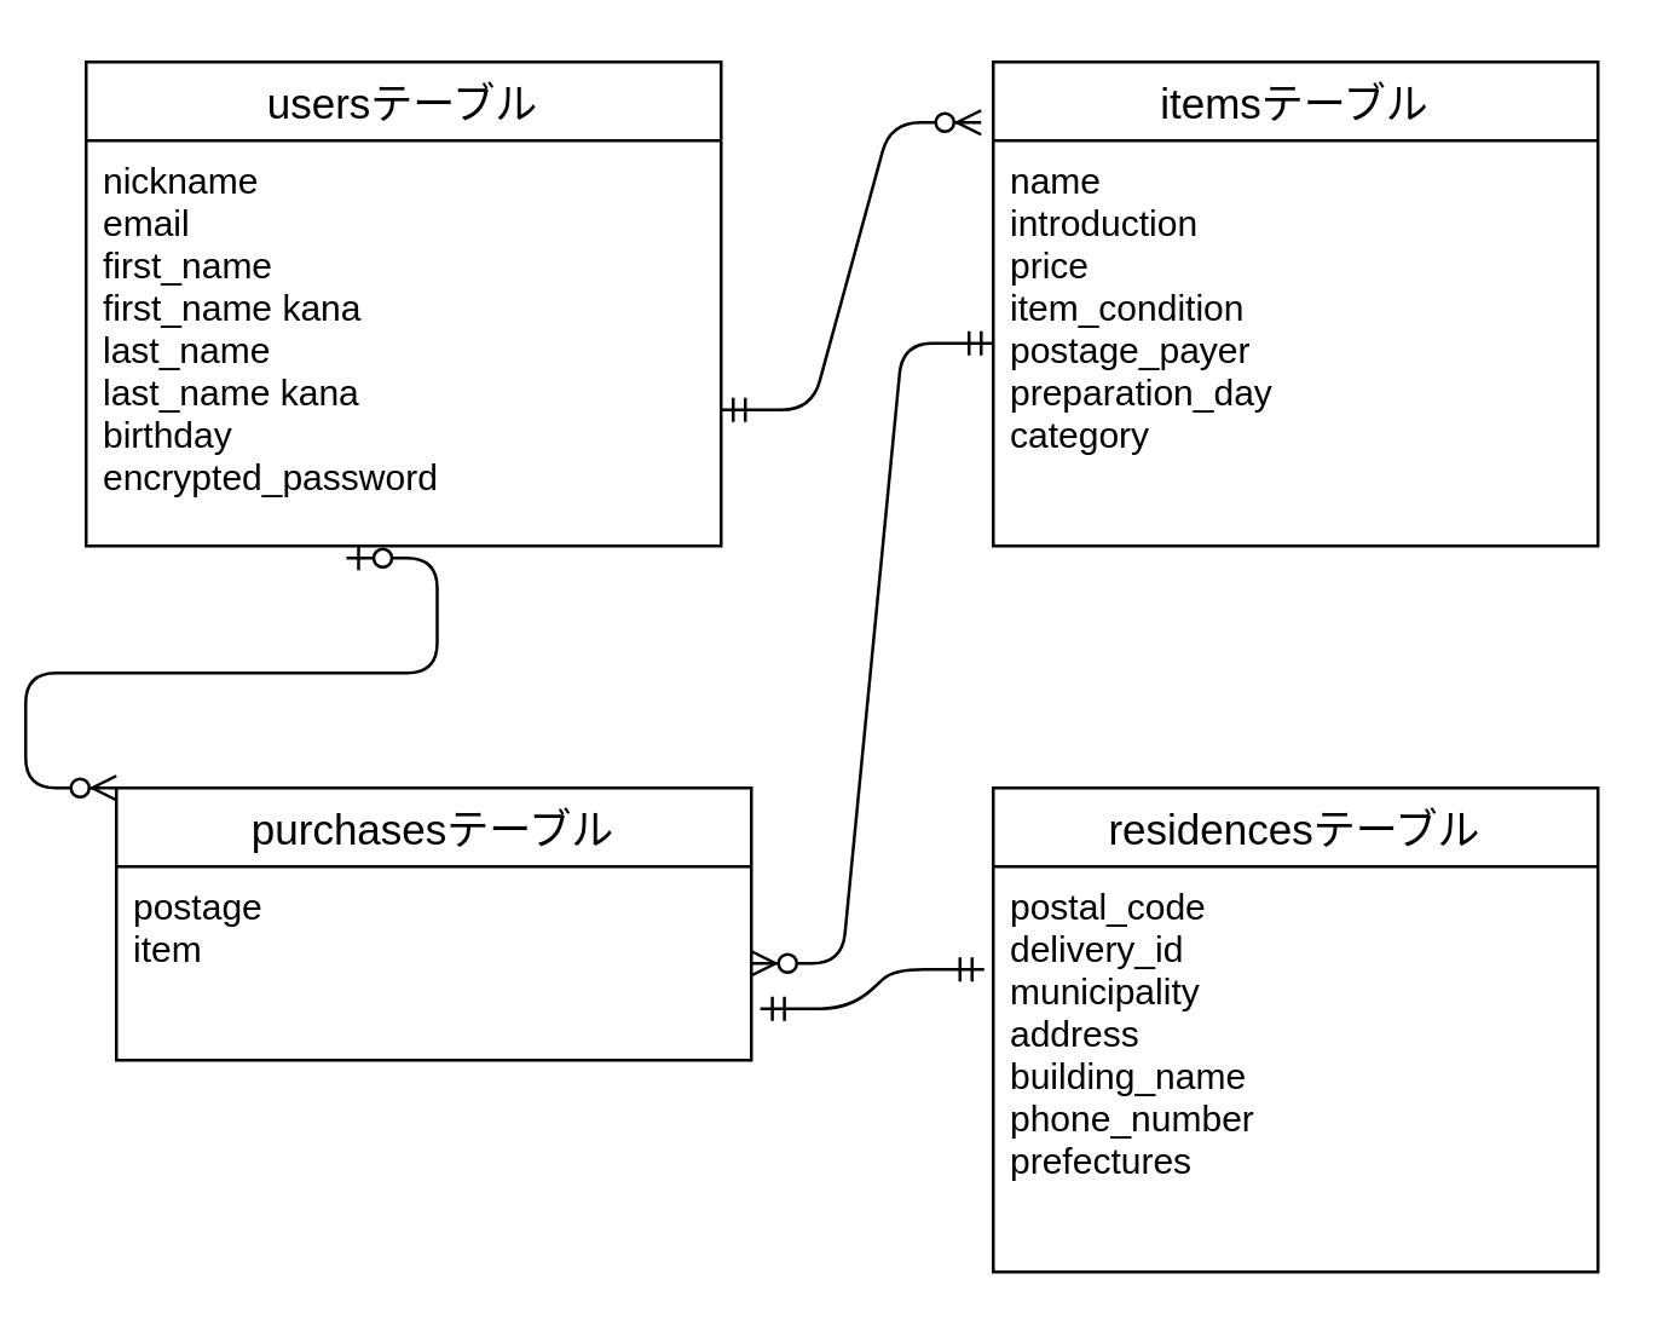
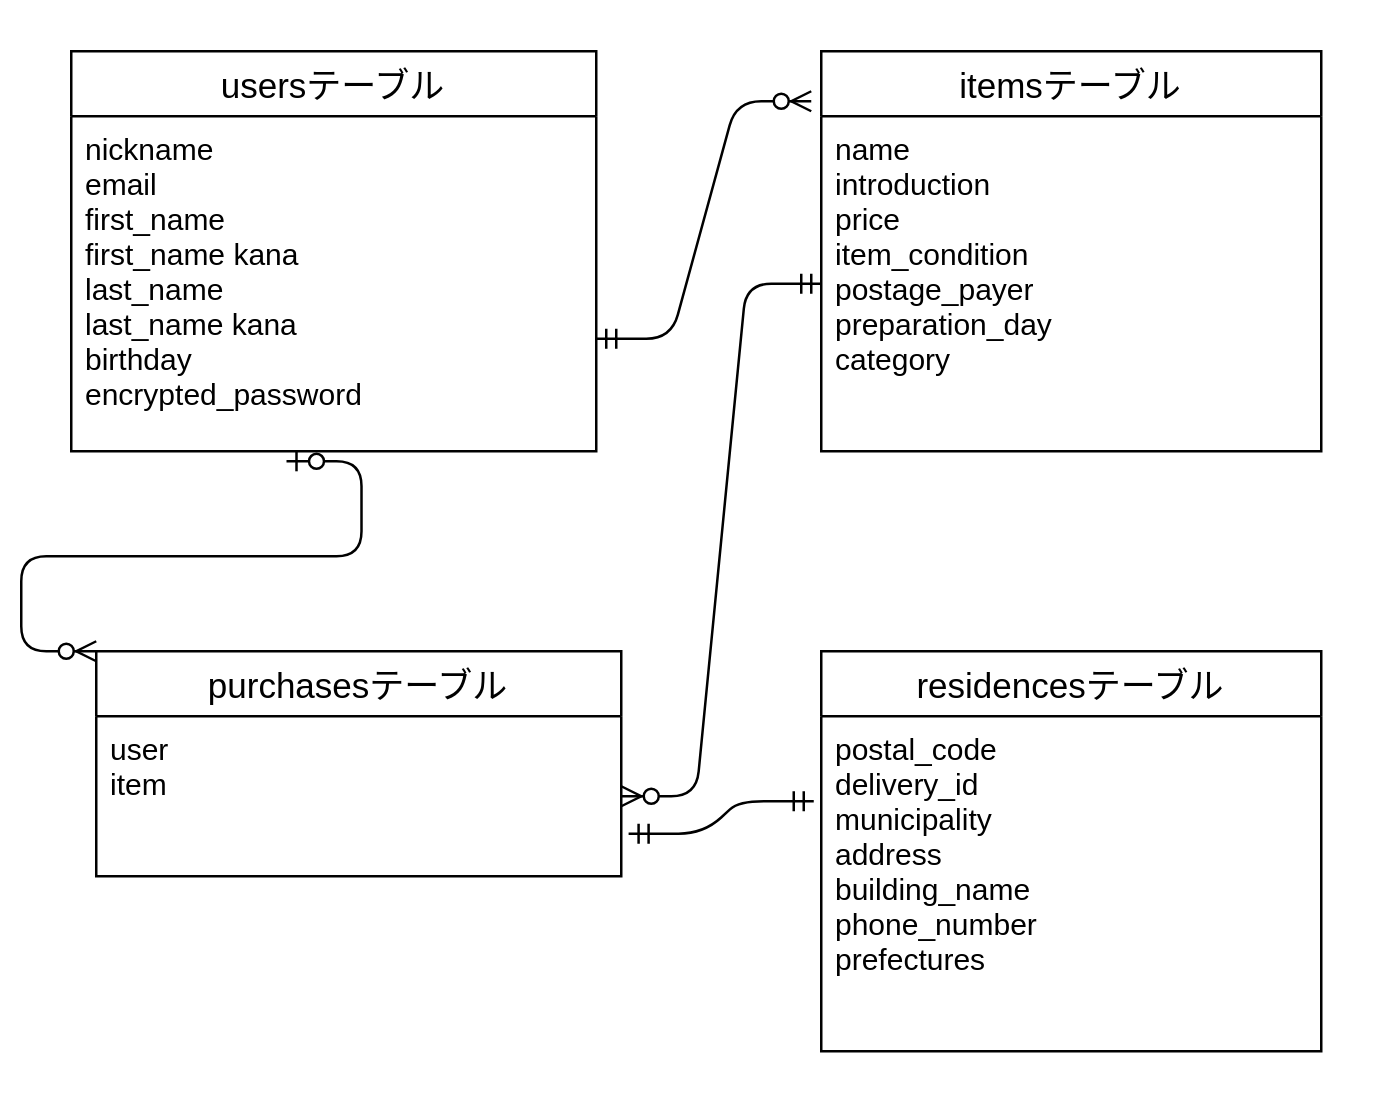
  <mxCell id="0" />
  <mxCell id="1" parent="0" />
  <mxCell id="2" value="usersテーブル" style="swimlane;fontStyle=0;childLayout=stackLayout;horizontal=1;startSize=26;horizontalStack=0;resizeParent=1;resizeParentMax=0;resizeLast=0;collapsible=1;marginBottom=0;align=center;fontSize=14;" vertex="1" parent="1"><mxGeometry x="20" y="20" width="210" height="160" as="geometry" /></mxCell>
  <mxCell id="3" value="nickname&#10;email &#10;first_name&#10;first_name kana&#10;last_name&#10;last_name kana&#10;birthday&#10;encrypted_password&#10;&#10;&#10;" style="text;strokeColor=none;fillColor=none;spacingLeft=4;spacingRight=4;overflow=hidden;rotatable=0;points=[[0,0.5],[1,0.5]];portConstraint=eastwest;fontSize=12;" vertex="1" parent="2"><mxGeometry y="26" width="210" height="134" as="geometry" /></mxCell>
  <mxCell id="4" value="purchasesテーブル" style="swimlane;fontStyle=0;childLayout=stackLayout;horizontal=1;startSize=26;horizontalStack=0;resizeParent=1;resizeParentMax=0;resizeLast=0;collapsible=1;marginBottom=0;align=center;fontSize=14;" vertex="1" parent="1"><mxGeometry x="30" y="260" width="210" height="90" as="geometry" /></mxCell>
- <mxCell id="5" value="postage&#10;item&#10;" style="text;strokeColor=none;fillColor=none;spacingLeft=4;spacingRight=4;overflow=hidden;rotatable=0;points=[[0,0.5],[1,0.5]];portConstraint=eastwest;fontSize=12;" vertex="1" parent="4"><mxGeometry y="26" width="210" height="64" as="geometry" /></mxCell>
+ <mxCell id="5" value="user&#10;item&#10;" style="text;strokeColor=none;fillColor=none;spacingLeft=4;spacingRight=4;overflow=hidden;rotatable=0;points=[[0,0.5],[1,0.5]];portConstraint=eastwest;fontSize=12;" vertex="1" parent="4"><mxGeometry y="26" width="210" height="64" as="geometry" /></mxCell>
  <mxCell id="6" value="itemsテーブル" style="swimlane;fontStyle=0;childLayout=stackLayout;horizontal=1;startSize=26;horizontalStack=0;resizeParent=1;resizeParentMax=0;resizeLast=0;collapsible=1;marginBottom=0;align=center;fontSize=14;" vertex="1" parent="1"><mxGeometry x="320" y="20" width="200" height="160" as="geometry" /></mxCell>
  <mxCell id="7" value="name&#10;introduction&#10;price&#10;item_condition&#10;postage_payer&#10;preparation_day&#10;category&#10;" style="text;strokeColor=none;fillColor=none;spacingLeft=4;spacingRight=4;overflow=hidden;rotatable=0;points=[[0,0.5],[1,0.5]];portConstraint=eastwest;fontSize=12;" vertex="1" parent="6"><mxGeometry y="26" width="200" height="134" as="geometry" /></mxCell>
  <mxCell id="8" value="residencesテーブル" style="swimlane;fontStyle=0;childLayout=stackLayout;horizontal=1;startSize=26;horizontalStack=0;resizeParent=1;resizeParentMax=0;resizeLast=0;collapsible=1;marginBottom=0;align=center;fontSize=14;" vertex="1" parent="1"><mxGeometry x="320" y="260" width="200" height="160" as="geometry" /></mxCell>
  <mxCell id="9" value="postal_code&#10;delivery_id &#10;municipality &#10;address &#10;building_name &#10;phone_number &#10;prefectures &#10;" style="text;strokeColor=none;fillColor=none;spacingLeft=4;spacingRight=4;overflow=hidden;rotatable=0;points=[[0,0.5],[1,0.5]];portConstraint=eastwest;fontSize=12;" vertex="1" parent="8"><mxGeometry y="26" width="200" height="134" as="geometry" /></mxCell>
  <mxCell id="10" value="" style="edgeStyle=entityRelationEdgeStyle;fontSize=12;html=1;endArrow=ERzeroToMany;startArrow=ERmandOne;" edge="1" parent="1"><mxGeometry width="100" height="100" relative="1" as="geometry"><mxPoint x="230" y="135" as="sourcePoint" /><mxPoint x="316" y="40" as="targetPoint" /></mxGeometry></mxCell>
  <mxCell id="11" value="" style="edgeStyle=entityRelationEdgeStyle;fontSize=12;html=1;endArrow=ERzeroToMany;startArrow=ERzeroToOne;exitX=0.41;exitY=1.03;exitDx=0;exitDy=0;exitPerimeter=0;" edge="1" parent="1" source="3"><mxGeometry width="100" height="100" relative="1" as="geometry"><mxPoint x="95" y="220" as="sourcePoint" /><mxPoint x="30" y="260" as="targetPoint" /></mxGeometry></mxCell>
  <mxCell id="12" value="" style="edgeStyle=entityRelationEdgeStyle;fontSize=12;html=1;endArrow=ERzeroToMany;startArrow=ERmandOne;" edge="1" parent="1" source="7" target="5"><mxGeometry width="100" height="100" relative="1" as="geometry"><mxPoint x="270" y="280" as="sourcePoint" /><mxPoint x="270" y="320" as="targetPoint" /></mxGeometry></mxCell>
  <mxCell id="13" value="" style="edgeStyle=entityRelationEdgeStyle;fontSize=12;html=1;endArrow=ERmandOne;startArrow=ERmandOne;entryX=-0.015;entryY=0.254;entryDx=0;entryDy=0;entryPerimeter=0;exitX=1.014;exitY=0.734;exitDx=0;exitDy=0;exitPerimeter=0;" edge="1" parent="1" source="5" target="9"><mxGeometry width="100" height="100" relative="1" as="geometry"><mxPoint x="230" y="345" as="sourcePoint" /><mxPoint x="330" y="320" as="targetPoint" /></mxGeometry></mxCell>
